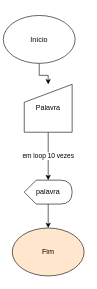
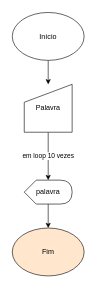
  <mxCell id="0" />
  <mxCell id="1" parent="0" />
  <mxCell id="2" value="Fim" style="ellipse;whiteSpace=wrap;html=1;fillColor=#ffe6cc;" vertex="1" parent="1"><mxGeometry x="20" y="380" width="120" height="80" as="geometry" /></mxCell>
  <mxCell id="3" value="" style="edgeStyle=orthogonalEdgeStyle;rounded=0;orthogonalLoop=1;jettySize=auto;html=1;" edge="1" parent="1" source="4" target="6"><mxGeometry relative="1" as="geometry" /></mxCell>
- <mxCell id="4" value="Início" style="ellipse;whiteSpace=wrap;html=1;" vertex="1" parent="1"><mxGeometry x="5" y="25" width="120" height="80" as="geometry" /></mxCell>
+ <mxCell id="4" value="Início" style="ellipse;whiteSpace=wrap;html=1;" vertex="1" parent="1"><mxGeometry x="20" y="20" width="120" height="80" as="geometry" /></mxCell>
  <mxCell id="5" value="em loop 10 vezes" style="edgeStyle=orthogonalEdgeStyle;rounded=0;orthogonalLoop=1;jettySize=auto;html=1;" edge="1" parent="1" source="6" target="8"><mxGeometry relative="1" as="geometry" /></mxCell>
  <mxCell id="6" value="Palavra" style="shape=manualInput;whiteSpace=wrap;html=1;" vertex="1" parent="1"><mxGeometry x="40" y="140" width="80" height="80" as="geometry" /></mxCell>
  <mxCell id="7" value="" style="edgeStyle=orthogonalEdgeStyle;rounded=0;orthogonalLoop=1;jettySize=auto;html=1;" edge="1" parent="1" source="8" target="2"><mxGeometry relative="1" as="geometry" /></mxCell>
  <mxCell id="8" value="palavra" style="shape=display;whiteSpace=wrap;html=1;" vertex="1" parent="1"><mxGeometry x="40" y="300" width="80" height="40" as="geometry" /></mxCell>
